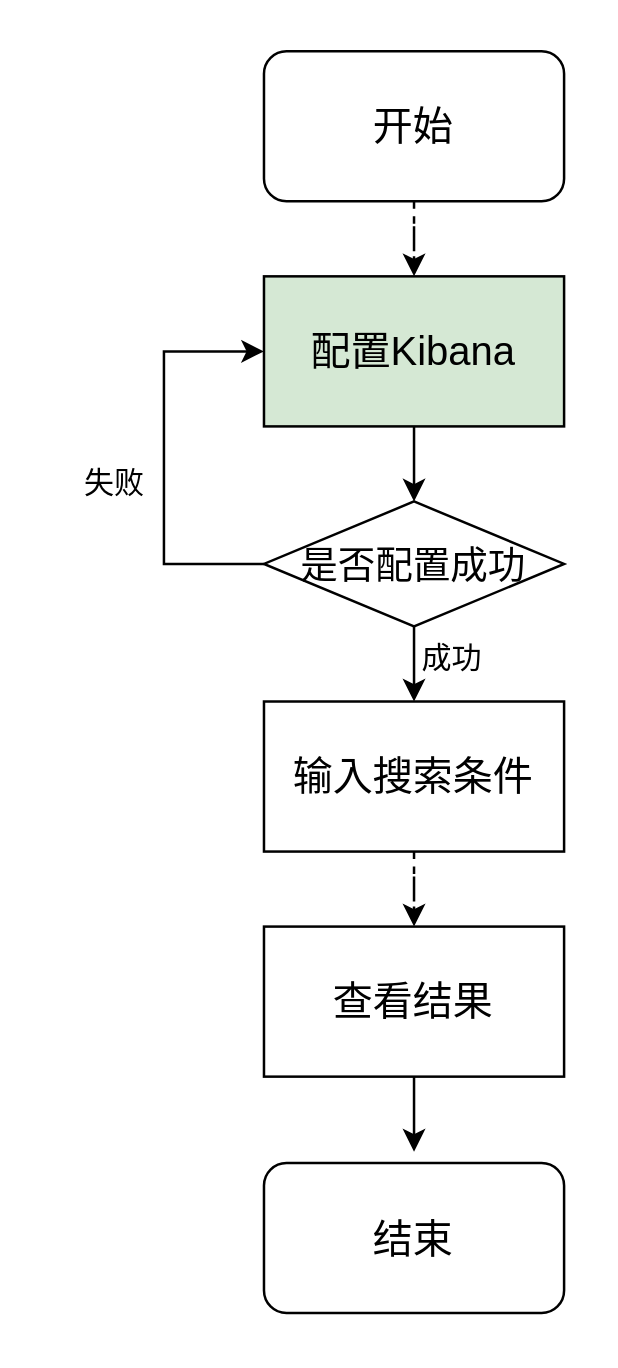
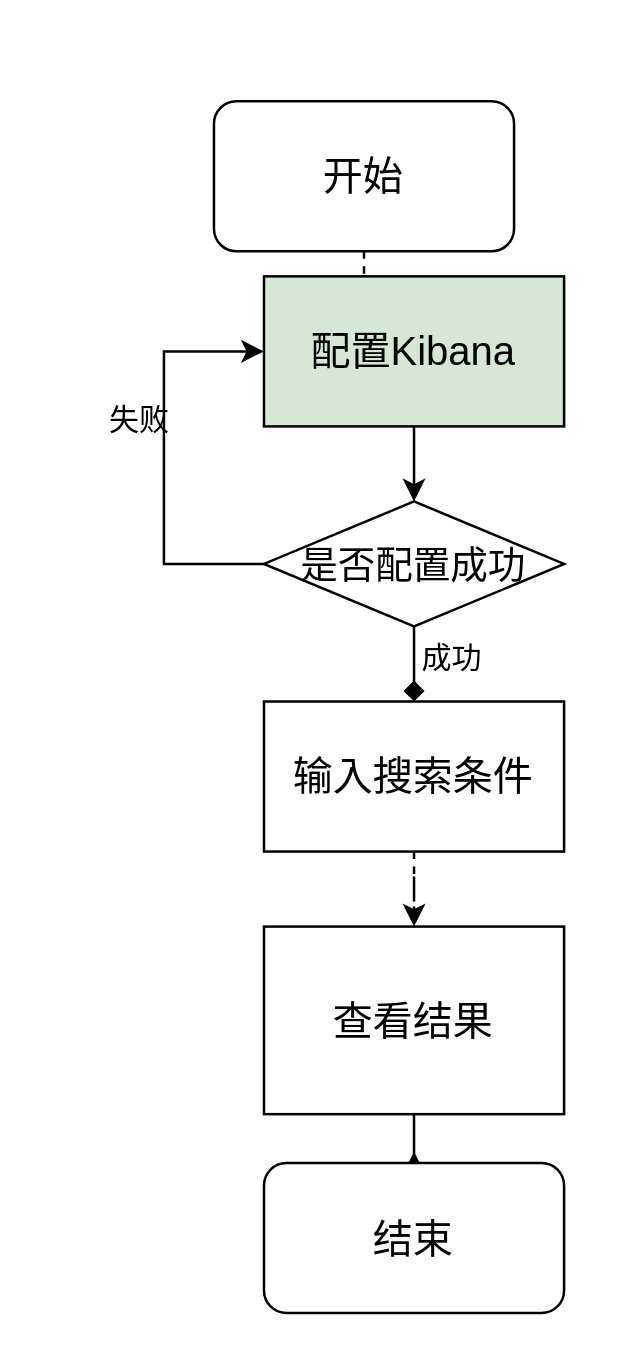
  <mxCell id="0" />
  <mxCell id="1" parent="0" />
  <mxCell id="2" style="edgeStyle=orthogonalEdgeStyle;rounded=0;orthogonalLoop=1;jettySize=auto;html=1;entryX=0.5;entryY=0;entryDx=0;entryDy=0;dashed=1;" edge="1" parent="1" source="3" target="5"><mxGeometry relative="1" as="geometry" /></mxCell>
- <mxCell id="3" value="&lt;font style=&quot;font-size: 16px;&quot;&gt;开始&lt;/font&gt;" style="rounded=1;whiteSpace=wrap;html=1;" vertex="1" parent="1"><mxGeometry x="105" y="20" width="120" height="60" as="geometry" /></mxCell>
+ <mxCell id="3" value="&lt;font style=&quot;font-size: 16px;&quot;&gt;开始&lt;/font&gt;" style="rounded=1;whiteSpace=wrap;html=1;" vertex="1" parent="1"><mxGeometry x="85" y="40" width="120" height="60" as="geometry" /></mxCell>
  <mxCell id="4" style="edgeStyle=orthogonalEdgeStyle;rounded=0;orthogonalLoop=1;jettySize=auto;html=1;" edge="1" parent="1" source="5" target="8"><mxGeometry relative="1" as="geometry" /></mxCell>
  <mxCell id="5" value="&lt;font style=&quot;font-size: 16px;&quot;&gt;配置Kibana&lt;/font&gt;" style="rounded=0;whiteSpace=wrap;html=1;fillColor=#d5e8d4;" vertex="1" parent="1"><mxGeometry x="105" y="110" width="120" height="60" as="geometry" /></mxCell>
- <mxCell id="6" style="edgeStyle=orthogonalEdgeStyle;rounded=0;orthogonalLoop=1;jettySize=auto;html=1;entryX=0.5;entryY=0;entryDx=0;entryDy=0;" edge="1" parent="1" source="8" target="10"><mxGeometry relative="1" as="geometry" /></mxCell>
+ <mxCell id="6" style="edgeStyle=orthogonalEdgeStyle;rounded=0;orthogonalLoop=1;jettySize=auto;html=1;entryX=0.5;entryY=0;entryDx=0;entryDy=0;endArrow=diamond;" edge="1" parent="1" source="8" target="10"><mxGeometry relative="1" as="geometry" /></mxCell>
  <mxCell id="7" style="edgeStyle=orthogonalEdgeStyle;rounded=0;orthogonalLoop=1;jettySize=auto;html=1;entryX=0;entryY=0.5;entryDx=0;entryDy=0;exitX=0;exitY=0.5;exitDx=0;exitDy=0;" edge="1" parent="1" source="8" target="5"><mxGeometry relative="1" as="geometry"><mxPoint x="85" y="140" as="targetPoint" /><Array as="points"><mxPoint x="65" y="225" /><mxPoint x="65" y="140" /></Array></mxGeometry></mxCell>
  <mxCell id="8" value="&lt;font style=&quot;font-size: 15px;&quot;&gt;是否配置成功&lt;/font&gt;" style="rhombus;whiteSpace=wrap;html=1;" vertex="1" parent="1"><mxGeometry x="105" y="200" width="120" height="50" as="geometry" /></mxCell>
  <mxCell id="9" style="edgeStyle=orthogonalEdgeStyle;rounded=0;orthogonalLoop=1;jettySize=auto;html=1;dashed=1;" edge="1" parent="1" source="10" target="12"><mxGeometry relative="1" as="geometry" /></mxCell>
  <mxCell id="10" value="&lt;font style=&quot;font-size: 16px;&quot;&gt;输入搜索条件&lt;/font&gt;" style="rounded=0;whiteSpace=wrap;html=1;" vertex="1" parent="1"><mxGeometry x="105" y="280" width="120" height="60" as="geometry" /></mxCell>
  <mxCell id="11" style="edgeStyle=orthogonalEdgeStyle;rounded=0;orthogonalLoop=1;jettySize=auto;html=1;" edge="1" parent="1" source="12"><mxGeometry relative="1" as="geometry"><mxPoint x="165" y="460" as="targetPoint" /></mxGeometry></mxCell>
- <mxCell id="12" value="&lt;font style=&quot;font-size: 16px;&quot;&gt;查看结果&lt;/font&gt;" style="rounded=0;whiteSpace=wrap;html=1;" vertex="1" parent="1"><mxGeometry x="105" y="370" width="120" height="60" as="geometry" /></mxCell>
+ <mxCell id="12" value="&lt;font style=&quot;font-size: 16px;&quot;&gt;查看结果&lt;/font&gt;" style="rounded=0;whiteSpace=wrap;html=1;" vertex="1" parent="1"><mxGeometry x="105" y="370" width="120" height="75" as="geometry" /></mxCell>
  <mxCell id="13" value="&lt;font style=&quot;font-size: 16px;&quot;&gt;结束&lt;/font&gt;" style="rounded=1;whiteSpace=wrap;html=1;" vertex="1" parent="1"><mxGeometry x="105" y="464.5" width="120" height="60" as="geometry" /></mxCell>
  <mxCell id="14" value="成功" style="text;html=1;align=center;verticalAlign=middle;resizable=0;points=[];autosize=1;strokeColor=none;fillColor=none;" vertex="1" parent="1"><mxGeometry x="155" y="248" width="50" height="30" as="geometry" /></mxCell>
- <mxCell id="15" value="失败" style="text;html=1;align=center;verticalAlign=middle;resizable=0;points=[];autosize=1;strokeColor=none;fillColor=none;" vertex="1" parent="1"><mxGeometry x="20" y="178" width="50" height="30" as="geometry" /></mxCell>
+ <mxCell id="15" value="失败" style="text;html=1;align=center;verticalAlign=middle;resizable=0;points=[];autosize=1;strokeColor=none;fillColor=none;" vertex="1" parent="1"><mxGeometry x="30" y="153" width="50" height="30" as="geometry" /></mxCell>
